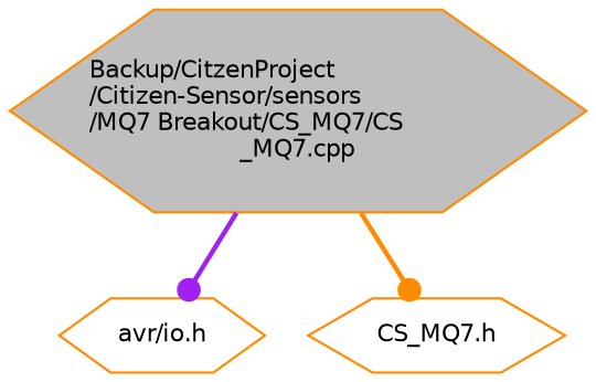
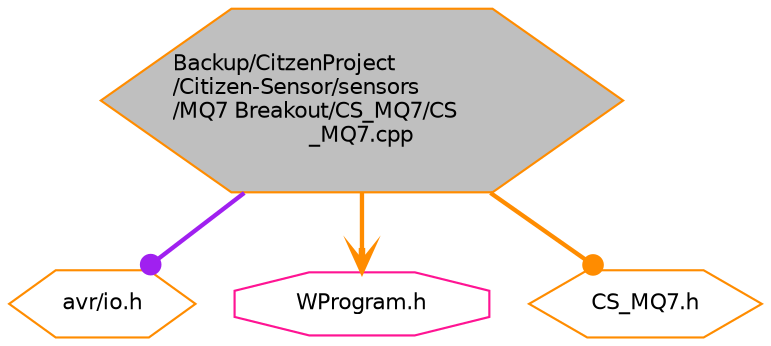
  digraph {
    node [color=darkorange fillcolor=white fontname=Helvetica fontsize=10 shape=hexagon style=filled]
    edge [color=darkorange fontname=Helvetica fontsize=10 labelfontname=Helvetica labelfontsize=10 style=bold arrowhead=dot]
    n1 [fillcolor=grey75 fontcolor=black height=0.2 label="Backup/CitzenProject\l/Citizen-Sensor/sensors\l/MQ7 Breakout/CS_MQ7/CS\l_MQ7.cpp" width=0.4]
    n2 [height=0.2 label="avr/io.h" width=0.4]
+   n3 [color=deeppink height=0.2 label="WProgram.h" shape=octagon width=0.4]
    n4 [height=0.2 label="CS_MQ7.h" width=0.4]
    n1 -> n2 [color=purple]
+   n1 -> n3 [arrowhead=vee]
    n1 -> n4
  }
